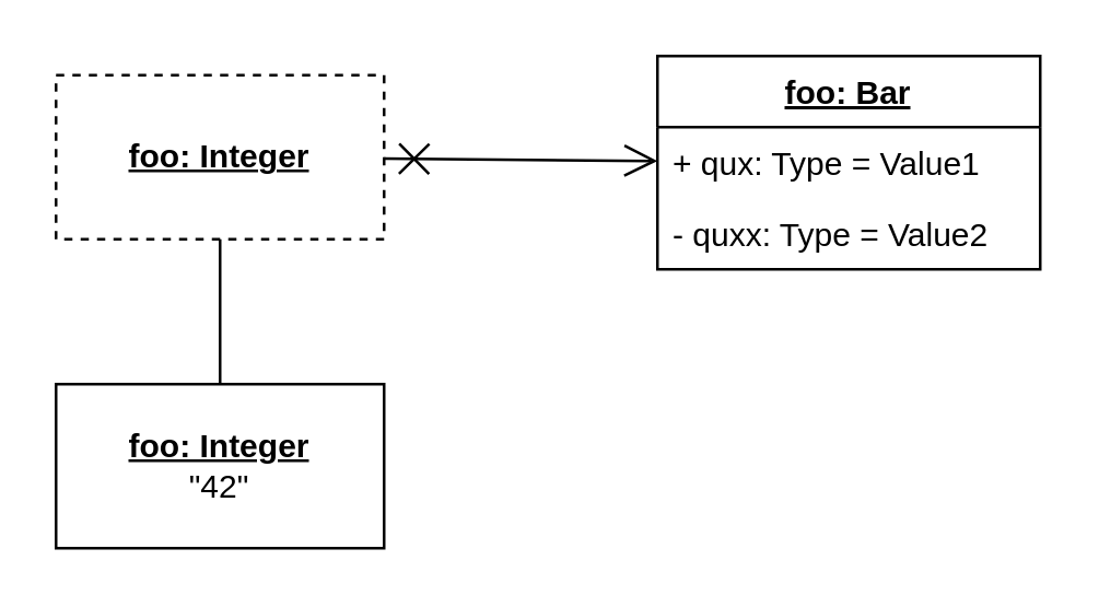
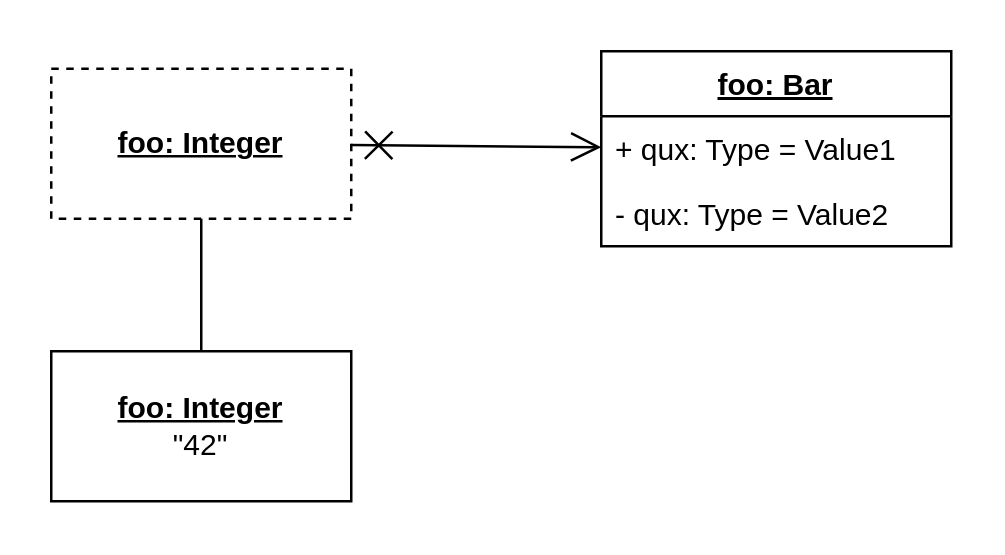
  <mxCell id="0" />
  <mxCell id="1" parent="0" />
  <mxCell id="2" value="&lt;u&gt;&lt;b&gt;foo: Integer&lt;/b&gt;&lt;/u&gt;" style="rounded=0;whiteSpace=wrap;html=1;fillColor=default;dashed=1;" vertex="1" parent="1"><mxGeometry x="20" y="27" width="120" height="60" as="geometry" /></mxCell>
  <mxCell id="3" value="&lt;u&gt;&lt;b&gt;foo: Integer&lt;/b&gt;&lt;/u&gt;&lt;br&gt;&quot;42&quot;" style="rounded=0;whiteSpace=wrap;html=1;fillColor=default;" vertex="1" parent="1"><mxGeometry x="20" y="140" width="120" height="60" as="geometry" /></mxCell>
  <mxCell id="4" value="foo: Bar" style="swimlane;fontStyle=5;childLayout=stackLayout;horizontal=1;startSize=26;fillColor=default;horizontalStack=0;resizeParent=1;resizeParentMax=0;resizeLast=0;collapsible=0;marginBottom=0;swimlaneFillColor=default;" vertex="1" parent="1"><mxGeometry x="240" y="20" width="140" height="78" as="geometry" /></mxCell>
  <mxCell id="5" value="+ qux: Type = Value1" style="text;strokeColor=none;fillColor=none;align=left;verticalAlign=top;spacingLeft=4;spacingRight=4;overflow=hidden;rotatable=0;points=[[0,0.5],[1,0.5]];portConstraint=eastwest;" vertex="1" parent="4"><mxGeometry y="26" width="140" height="26" as="geometry" /></mxCell>
- <mxCell id="6" value="- quxx: Type = Value2" style="text;strokeColor=none;fillColor=none;align=left;verticalAlign=top;spacingLeft=4;spacingRight=4;overflow=hidden;rotatable=0;points=[[0,0.5],[1,0.5]];portConstraint=eastwest;" vertex="1" parent="4"><mxGeometry y="52" width="140" height="26" as="geometry" /></mxCell>
+ <mxCell id="6" value="- qux: Type = Value2" style="text;strokeColor=none;fillColor=none;align=left;verticalAlign=top;spacingLeft=4;spacingRight=4;overflow=hidden;rotatable=0;points=[[0,0.5],[1,0.5]];portConstraint=eastwest;" vertex="1" parent="4"><mxGeometry y="52" width="140" height="26" as="geometry" /></mxCell>
  <mxCell id="7" value="" style="endArrow=none;html=1;rounded=0;" edge="1" parent="1" source="3" target="2"><mxGeometry width="50" height="50" relative="1" as="geometry"><mxPoint x="150" y="300" as="sourcePoint" /><mxPoint x="200" y="250" as="targetPoint" /></mxGeometry></mxCell>
  <mxCell id="8" value="" style="endArrow=open;html=1;rounded=0;endFill=0;endSize=10;startArrow=cross;startFill=0;startSize=9;" edge="1" parent="1" source="2" target="4"><mxGeometry width="50" height="50" relative="1" as="geometry"><mxPoint x="340" y="230" as="sourcePoint" /><mxPoint x="380" y="190" as="targetPoint" /></mxGeometry></mxCell>
